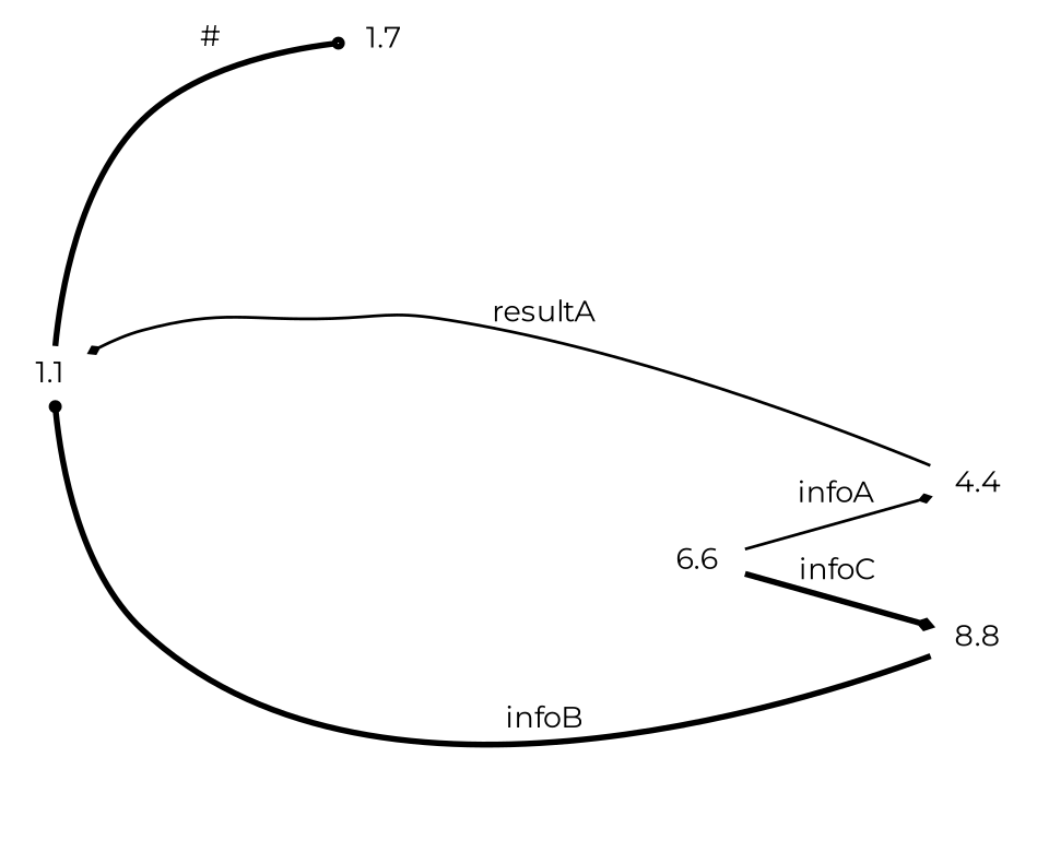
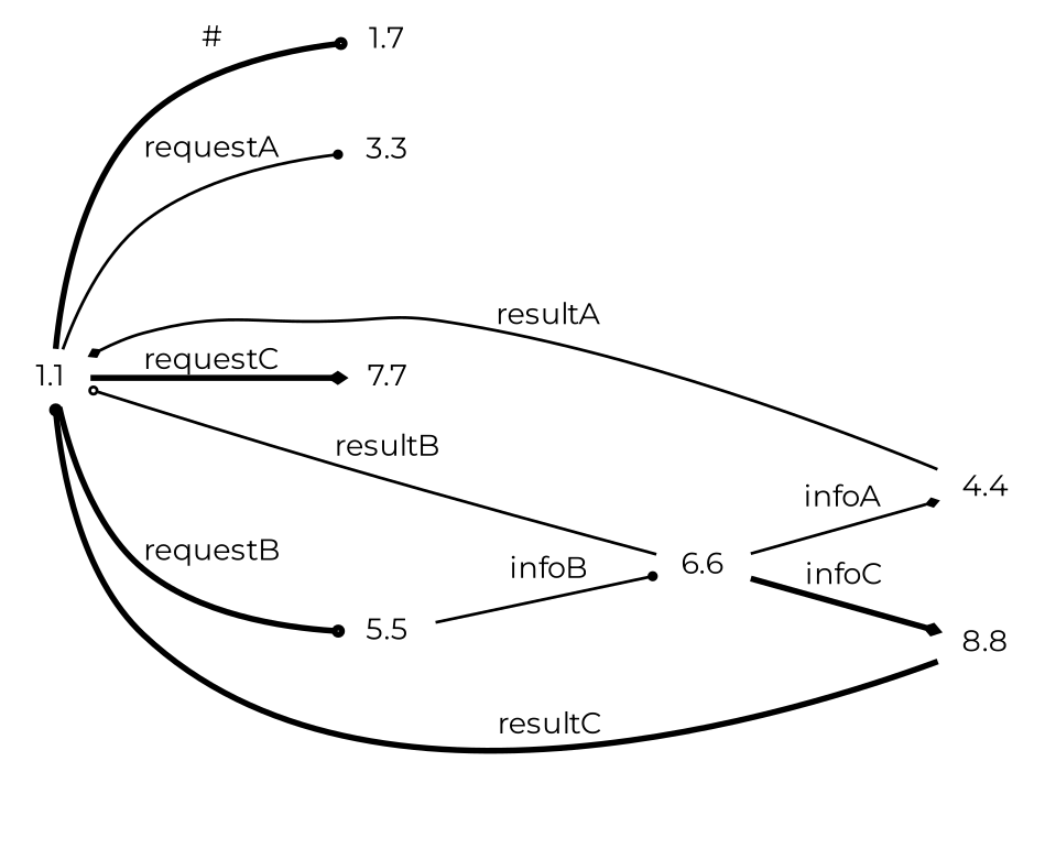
  digraph {
    fontname=Montserrat
    rankdir=LR
    node [color=deeppink fontname=Montserrat fontsize=10 shape=plaintext]
    edge [arrowhead=diamond arrowsize=0.3 fontname=Montserrat fontsize=10 style=bold]
    1.1 [height=.2 width=.3]
    n2 [color=black height=.2 label=1.7 width=.3]
+   3.3 [height=.2 width=.3]
+   5.5 [color=gray40 height=.2 width=.3]
+   7.7 [color=gray40 height=.2 width=.3]
    6.6 [color=teal height=.2 width=.3]
    4.4 [color=gray40 height=.2 width=.3]
    8.8 [height=.2 width=.3]
    1.1 -> n2 [arrowhead=odot label="#"]
+   1.1 -> 3.3 [arrowhead=dot label=requestA style=solid]
+   1.1 -> 5.5 [arrowhead=odot label=requestB]
+   1.1 -> 7.7 [label=requestC]
+   5.5 -> 6.6 [arrowhead=dot label=infoB style=solid]
+   6.6 -> 1.1 [arrowhead=odot label=resultB style=solid]
    6.6 -> 4.4 [label=infoA style=solid]
    6.6 -> 8.8 [label=infoC]
    4.4 -> 1.1 [label=resultA style=solid]
-   8.8 -> 1.1 [arrowhead=dot label=infoB]
+   8.8 -> 1.1 [arrowhead=dot label=resultC]
  }
